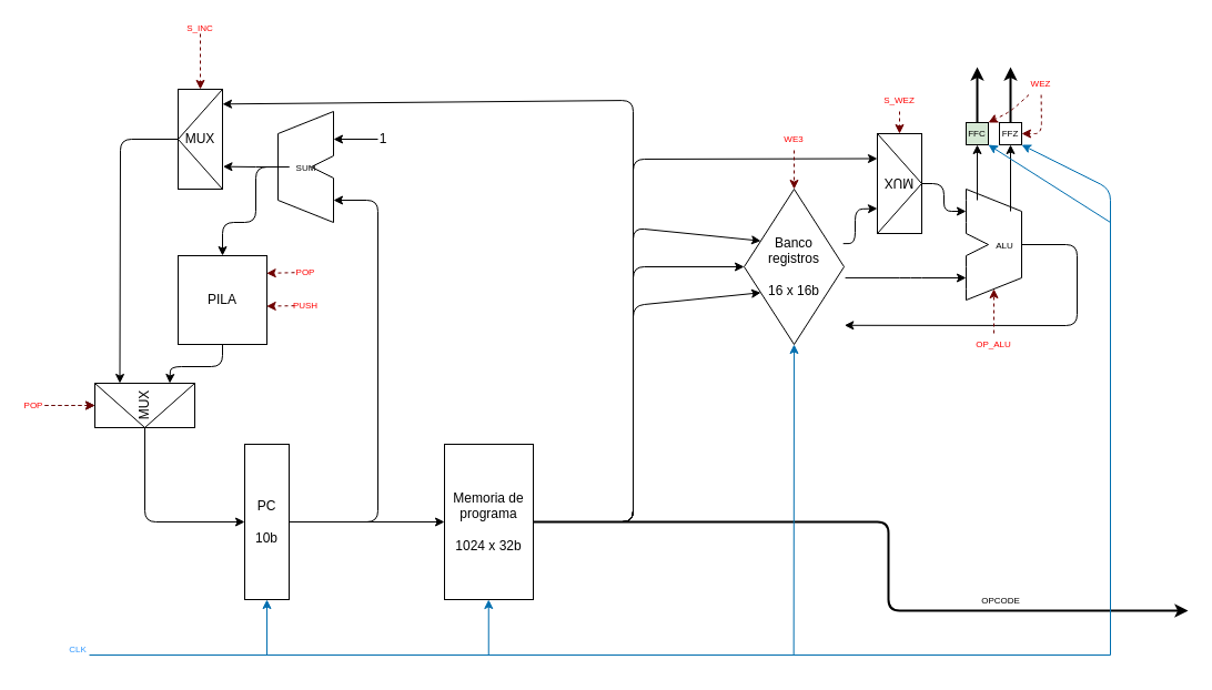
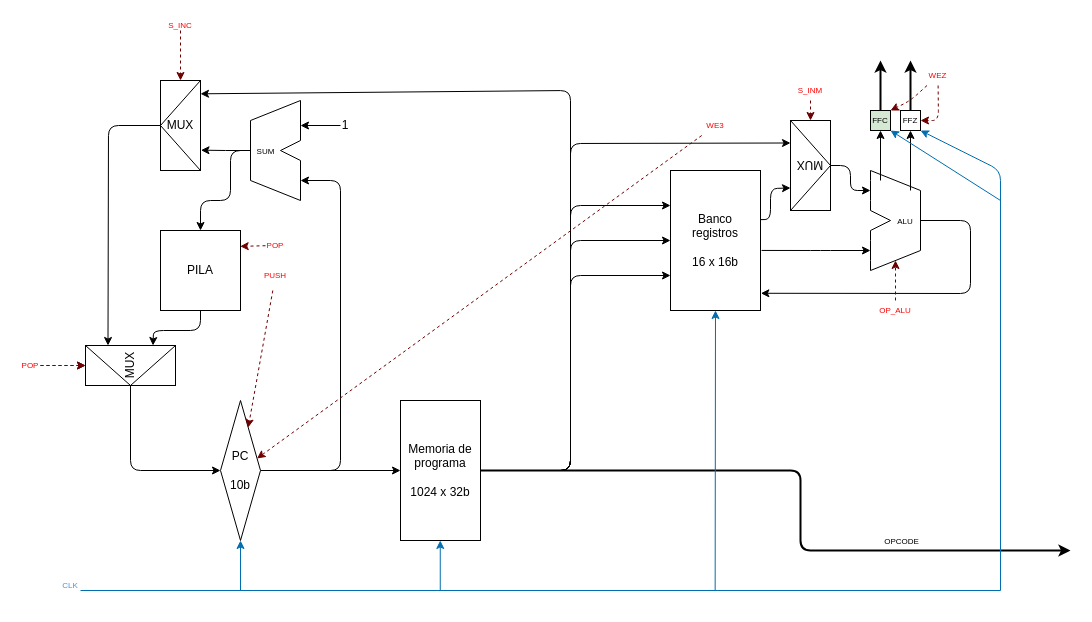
  <mxCell id="0" />
  <mxCell id="1" parent="0" />
  <mxCell id="2" value="" style="group" parent="1" vertex="1" connectable="0"><mxGeometry x="160" y="80" width="40" height="90" as="geometry" /></mxCell>
  <mxCell id="3" value="MUX" style="rounded=0;whiteSpace=wrap;html=1;" parent="2" vertex="1"><mxGeometry width="40" height="90.0" as="geometry" /></mxCell>
  <mxCell id="4" value="" style="endArrow=none;html=1;rounded=0;entryX=1;entryY=0;entryDx=0;entryDy=0;exitX=0;exitY=0.5;exitDx=0;exitDy=0;" parent="2" source="3" target="3" edge="1"><mxGeometry width="50" height="50" relative="1" as="geometry"><mxPoint x="66.667" y="106.364" as="sourcePoint" /><mxPoint x="100" y="65.455" as="targetPoint" /></mxGeometry></mxCell>
  <mxCell id="5" value="" style="endArrow=none;html=1;rounded=0;entryX=0;entryY=0.5;entryDx=0;entryDy=0;exitX=1;exitY=1;exitDx=0;exitDy=0;" parent="2" source="3" target="3" edge="1"><mxGeometry width="50" height="50" relative="1" as="geometry"><mxPoint x="73.333" y="114.545" as="sourcePoint" /><mxPoint x="106.667" y="73.636" as="targetPoint" /></mxGeometry></mxCell>
  <mxCell id="6" value="" style="group" parent="1" vertex="1" connectable="0"><mxGeometry x="250" y="100" width="50" height="100" as="geometry" /></mxCell>
  <mxCell id="7" value="" style="endArrow=none;html=1;rounded=0;" parent="6" edge="1"><mxGeometry width="50" height="50" relative="1" as="geometry"><mxPoint y="80" as="sourcePoint" /><mxPoint y="20" as="targetPoint" /></mxGeometry></mxCell>
  <mxCell id="8" value="" style="endArrow=none;html=1;rounded=0;" parent="6" edge="1"><mxGeometry width="50" height="50" relative="1" as="geometry"><mxPoint x="50" y="100" as="sourcePoint" /><mxPoint y="80" as="targetPoint" /></mxGeometry></mxCell>
  <mxCell id="9" value="" style="endArrow=none;html=1;rounded=0;" parent="6" edge="1"><mxGeometry width="50" height="50" relative="1" as="geometry"><mxPoint x="50" y="100" as="sourcePoint" /><mxPoint x="50" y="60" as="targetPoint" /></mxGeometry></mxCell>
  <mxCell id="10" value="" style="endArrow=none;html=1;rounded=0;" parent="6" edge="1"><mxGeometry width="50" height="50" relative="1" as="geometry"><mxPoint x="30" y="50" as="sourcePoint" /><mxPoint x="50" y="60" as="targetPoint" /></mxGeometry></mxCell>
  <mxCell id="11" value="" style="endArrow=none;html=1;rounded=0;" parent="6" edge="1"><mxGeometry width="50" height="50" relative="1" as="geometry"><mxPoint x="30" y="50" as="sourcePoint" /><mxPoint x="50" y="40" as="targetPoint" /></mxGeometry></mxCell>
  <mxCell id="12" value="" style="endArrow=none;html=1;rounded=0;" parent="6" edge="1"><mxGeometry width="50" height="50" relative="1" as="geometry"><mxPoint x="50" y="40" as="sourcePoint" /><mxPoint x="50" as="targetPoint" /></mxGeometry></mxCell>
  <mxCell id="13" value="" style="endArrow=none;html=1;rounded=0;" parent="6" edge="1"><mxGeometry width="50" height="50" relative="1" as="geometry"><mxPoint y="20" as="sourcePoint" /><mxPoint x="50" as="targetPoint" /></mxGeometry></mxCell>
- <mxCell id="14" value="&lt;font style=&quot;font-size: 8px&quot;&gt;SUM&lt;/font&gt;" style="text;html=1;align=center;verticalAlign=middle;resizable=0;points=[];autosize=1;strokeColor=none;fillColor=none;" parent="6" vertex="1"><mxGeometry x="10" y="40" width="30" height="20" as="geometry" /></mxCell>
+ <mxCell id="14" value="&lt;font style=&quot;font-size: 8px&quot;&gt;SUM&lt;/font&gt;" style="text;html=1;align=center;verticalAlign=middle;resizable=0;points=[];autosize=1;strokeColor=none;fillColor=none;" parent="6" vertex="1"><mxGeometry y="40" width="30" height="20" as="geometry" /></mxCell>
  <mxCell id="15" style="edgeStyle=orthogonalEdgeStyle;rounded=0;orthogonalLoop=1;jettySize=auto;html=1;entryX=1.012;entryY=0.774;entryDx=0;entryDy=0;fontSize=8;entryPerimeter=0;" parent="1" source="14" target="3" edge="1"><mxGeometry relative="1" as="geometry" /></mxCell>
  <mxCell id="16" value="" style="group;rotation=-90;" vertex="1" connectable="0" parent="1"><mxGeometry x="110" y="320" width="40" height="90" as="geometry" /></mxCell>
  <mxCell id="17" value="MUX" style="rounded=0;whiteSpace=wrap;html=1;rotation=-90;" vertex="1" parent="16"><mxGeometry width="40" height="90.0" as="geometry" /></mxCell>
  <mxCell id="18" value="" style="endArrow=none;html=1;rounded=0;entryX=1;entryY=0;entryDx=0;entryDy=0;exitX=0;exitY=0.5;exitDx=0;exitDy=0;" edge="1" parent="16" source="17" target="17"><mxGeometry width="50" height="50" relative="1" as="geometry"><mxPoint x="81" y="-2" as="sourcePoint" /><mxPoint x="40" y="-35" as="targetPoint" /></mxGeometry></mxCell>
  <mxCell id="19" value="" style="endArrow=none;html=1;rounded=0;entryX=0;entryY=0.5;entryDx=0;entryDy=0;exitX=1;exitY=1;exitDx=0;exitDy=0;" edge="1" parent="16" source="17" target="17"><mxGeometry width="50" height="50" relative="1" as="geometry"><mxPoint x="90" y="-8" as="sourcePoint" /><mxPoint x="49" y="-42" as="targetPoint" /></mxGeometry></mxCell>
  <mxCell id="20" style="edgeStyle=none;html=1;entryX=1;entryY=0.25;entryDx=0;entryDy=0;" edge="1" parent="1" source="3" target="17"><mxGeometry relative="1" as="geometry"><Array as="points"><mxPoint x="108" y="125" /></Array></mxGeometry></mxCell>
  <mxCell id="21" style="edgeStyle=none;html=1;entryX=1;entryY=0.75;entryDx=0;entryDy=0;" edge="1" parent="1" source="22" target="17"><mxGeometry relative="1" as="geometry"><Array as="points"><mxPoint x="200" y="330" /><mxPoint x="153" y="330" /></Array></mxGeometry></mxCell>
  <mxCell id="22" value="PILA" style="whiteSpace=wrap;html=1;aspect=fixed;" vertex="1" parent="1"><mxGeometry x="160" y="230" width="80" height="80" as="geometry" /></mxCell>
  <mxCell id="23" style="edgeStyle=none;html=1;entryX=0.5;entryY=0;entryDx=0;entryDy=0;" edge="1" parent="1" source="14" target="22"><mxGeometry relative="1" as="geometry"><Array as="points"><mxPoint x="230" y="150" /><mxPoint x="230" y="200" /><mxPoint x="200" y="200" /></Array></mxGeometry></mxCell>
  <mxCell id="24" style="edgeStyle=none;html=1;entryX=0;entryY=0.5;entryDx=0;entryDy=0;" edge="1" parent="1" source="26" target="35"><mxGeometry relative="1" as="geometry" /></mxCell>
  <mxCell id="25" style="edgeStyle=none;html=1;" edge="1" parent="1" source="26"><mxGeometry relative="1" as="geometry"><mxPoint x="300" y="180" as="targetPoint" /><Array as="points"><mxPoint x="340" y="470" /><mxPoint x="340" y="180" /></Array></mxGeometry></mxCell>
- <mxCell id="26" value="PC&lt;br&gt;&lt;br&gt;10b" style="rounded=0;whiteSpace=wrap;html=1;" vertex="1" parent="1"><mxGeometry x="220" y="400" width="40" height="140" as="geometry" /></mxCell>
+ <mxCell id="26" value="PC&lt;br&gt;&lt;br&gt;10b" style="rhombus;whiteSpace=wrap;html=1;" vertex="1" parent="1"><mxGeometry x="220" y="400" width="40" height="140" as="geometry" /></mxCell>
  <mxCell id="27" style="edgeStyle=none;html=1;entryX=0;entryY=0.5;entryDx=0;entryDy=0;" edge="1" parent="1" source="17" target="26"><mxGeometry relative="1" as="geometry"><Array as="points"><mxPoint x="130" y="470" /></Array></mxGeometry></mxCell>
  <mxCell id="28" style="edgeStyle=none;html=1;entryX=1;entryY=0.148;entryDx=0;entryDy=0;entryPerimeter=0;" edge="1" parent="1" source="35" target="3"><mxGeometry relative="1" as="geometry"><mxPoint x="200" y="103" as="targetPoint" /><Array as="points"><mxPoint x="570" y="470" /><mxPoint x="570" y="90" /></Array></mxGeometry></mxCell>
  <mxCell id="29" style="edgeStyle=none;html=1;entryX=0;entryY=0.75;entryDx=0;entryDy=0;exitX=1;exitY=0.5;exitDx=0;exitDy=0;" edge="1" parent="1" source="35" target="40"><mxGeometry relative="1" as="geometry"><Array as="points"><mxPoint x="570" y="470" /><mxPoint x="570" y="275" /></Array></mxGeometry></mxCell>
  <mxCell id="30" style="edgeStyle=none;html=1;entryX=0;entryY=0.5;entryDx=0;entryDy=0;exitX=1;exitY=0.5;exitDx=0;exitDy=0;" edge="1" parent="1" source="35" target="40"><mxGeometry relative="1" as="geometry"><Array as="points"><mxPoint x="570" y="470" /><mxPoint x="570" y="240" /></Array></mxGeometry></mxCell>
  <mxCell id="31" style="edgeStyle=none;html=1;entryX=0;entryY=0.25;entryDx=0;entryDy=0;exitX=1;exitY=0.5;exitDx=0;exitDy=0;" edge="1" parent="1" source="35" target="40"><mxGeometry relative="1" as="geometry"><Array as="points"><mxPoint x="570" y="470" /><mxPoint x="570" y="205" /></Array></mxGeometry></mxCell>
  <mxCell id="32" style="edgeStyle=none;html=1;entryX=1;entryY=0.75;entryDx=0;entryDy=0;exitX=1;exitY=0.5;exitDx=0;exitDy=0;" edge="1" parent="1" source="35" target="42"><mxGeometry relative="1" as="geometry"><Array as="points"><mxPoint x="570" y="470" /><mxPoint x="570" y="143" /></Array></mxGeometry></mxCell>
  <mxCell id="33" style="edgeStyle=none;html=1;fontSize=8;fontColor=#FF0000;strokeWidth=2;" edge="1" parent="1" source="35"><mxGeometry relative="1" as="geometry"><mxPoint x="1070" y="550" as="targetPoint" /><Array as="points"><mxPoint x="800" y="470" /><mxPoint x="800" y="550" /></Array></mxGeometry></mxCell>
  <mxCell id="34" value="&lt;font&gt;OPCODE&lt;/font&gt;" style="edgeLabel;html=1;align=center;verticalAlign=middle;resizable=0;points=[];fontSize=8;fontColor=default;" vertex="1" connectable="0" parent="33"><mxGeometry x="0.498" y="3" relative="1" as="geometry"><mxPoint x="-2" y="-7" as="offset" /></mxGeometry></mxCell>
  <mxCell id="35" value="Memoria de programa&lt;br&gt;&lt;br&gt;1024 x 32b" style="rounded=0;whiteSpace=wrap;html=1;" vertex="1" parent="1"><mxGeometry x="400" y="400" width="80" height="140" as="geometry" /></mxCell>
  <mxCell id="36" style="edgeStyle=none;html=1;exitX=0;exitY=0.5;exitDx=0;exitDy=0;" edge="1" parent="1" source="37"><mxGeometry relative="1" as="geometry"><mxPoint x="300" y="125" as="targetPoint" /></mxGeometry></mxCell>
  <mxCell id="37" value="1" style="text;html=1;strokeColor=none;fillColor=none;align=center;verticalAlign=middle;whiteSpace=wrap;rounded=0;" vertex="1" parent="1"><mxGeometry x="340" y="110" width="10" height="30" as="geometry" /></mxCell>
  <mxCell id="38" style="edgeStyle=none;html=1;entryX=1;entryY=0.25;entryDx=0;entryDy=0;exitX=0.991;exitY=0.351;exitDx=0;exitDy=0;exitPerimeter=0;" edge="1" parent="1" source="40" target="42"><mxGeometry relative="1" as="geometry"><mxPoint x="770" y="220" as="sourcePoint" /><Array as="points"><mxPoint x="770" y="219" /><mxPoint x="770" y="188" /></Array></mxGeometry></mxCell>
  <mxCell id="39" style="edgeStyle=none;html=1;fontSize=8;exitX=1.012;exitY=0.571;exitDx=0;exitDy=0;exitPerimeter=0;" edge="1" parent="1" source="40"><mxGeometry relative="1" as="geometry"><mxPoint x="870" y="250" as="targetPoint" /><Array as="points"><mxPoint x="820" y="250" /></Array></mxGeometry></mxCell>
- <mxCell id="40" value="Banco&lt;br&gt;registros&lt;br&gt;&lt;br&gt;16 x 16b" style="rhombus;whiteSpace=wrap;html=1;" vertex="1" parent="1"><mxGeometry x="670" y="170" width="90" height="140" as="geometry" /></mxCell>
+ <mxCell id="40" value="Banco&lt;br&gt;registros&lt;br&gt;&lt;br&gt;16 x 16b" style="rounded=0;whiteSpace=wrap;html=1;" vertex="1" parent="1"><mxGeometry x="670" y="170" width="90" height="140" as="geometry" /></mxCell>
  <mxCell id="41" value="" style="group;rotation=-180;" vertex="1" connectable="0" parent="1"><mxGeometry x="790" y="120" width="40" height="90" as="geometry" /></mxCell>
  <mxCell id="42" value="MUX" style="rounded=0;whiteSpace=wrap;html=1;rotation=-180;" vertex="1" parent="41"><mxGeometry width="40" height="90.0" as="geometry" /></mxCell>
  <mxCell id="43" value="" style="endArrow=none;html=1;rounded=0;entryX=1;entryY=0;entryDx=0;entryDy=0;exitX=0;exitY=0.5;exitDx=0;exitDy=0;" edge="1" parent="41" source="42" target="42"><mxGeometry width="50" height="50" relative="1" as="geometry"><mxPoint x="-27" y="-16" as="sourcePoint" /><mxPoint x="-60" y="25" as="targetPoint" /></mxGeometry></mxCell>
  <mxCell id="44" value="" style="endArrow=none;html=1;rounded=0;entryX=0;entryY=0.5;entryDx=0;entryDy=0;exitX=1;exitY=1;exitDx=0;exitDy=0;" edge="1" parent="41" source="42" target="42"><mxGeometry width="50" height="50" relative="1" as="geometry"><mxPoint x="-33" y="-25" as="sourcePoint" /><mxPoint x="-67" y="16" as="targetPoint" /></mxGeometry></mxCell>
  <mxCell id="45" value="" style="group" vertex="1" connectable="0" parent="1"><mxGeometry x="870" y="170" width="50" height="100" as="geometry" /></mxCell>
  <mxCell id="46" value="" style="endArrow=none;html=1;" edge="1" parent="45"><mxGeometry width="50" height="50" relative="1" as="geometry"><mxPoint y="40" as="sourcePoint" /><mxPoint as="targetPoint" /><Array as="points"><mxPoint y="20" /></Array></mxGeometry></mxCell>
  <mxCell id="47" value="" style="endArrow=none;html=1;" edge="1" parent="45"><mxGeometry width="50" height="50" relative="1" as="geometry"><mxPoint y="100" as="sourcePoint" /><mxPoint y="60" as="targetPoint" /><Array as="points"><mxPoint y="80" /></Array></mxGeometry></mxCell>
  <mxCell id="48" value="" style="endArrow=none;html=1;" edge="1" parent="45"><mxGeometry width="50" height="50" relative="1" as="geometry"><mxPoint x="20" y="50" as="sourcePoint" /><mxPoint y="40" as="targetPoint" /></mxGeometry></mxCell>
  <mxCell id="49" value="" style="endArrow=none;html=1;" edge="1" parent="45"><mxGeometry width="50" height="50" relative="1" as="geometry"><mxPoint x="20" y="50" as="sourcePoint" /><mxPoint y="60" as="targetPoint" /></mxGeometry></mxCell>
  <mxCell id="50" value="" style="endArrow=none;html=1;" edge="1" parent="45"><mxGeometry width="50" height="50" relative="1" as="geometry"><mxPoint x="50" y="20" as="sourcePoint" /><mxPoint as="targetPoint" /></mxGeometry></mxCell>
  <mxCell id="51" value="" style="endArrow=none;html=1;" edge="1" parent="45"><mxGeometry width="50" height="50" relative="1" as="geometry"><mxPoint x="50" y="80" as="sourcePoint" /><mxPoint y="100" as="targetPoint" /></mxGeometry></mxCell>
  <mxCell id="52" value="" style="endArrow=none;html=1;" edge="1" parent="45"><mxGeometry width="50" height="50" relative="1" as="geometry"><mxPoint x="50" y="80" as="sourcePoint" /><mxPoint x="50" y="20" as="targetPoint" /></mxGeometry></mxCell>
  <mxCell id="53" value="&lt;font style=&quot;font-size: 8px&quot;&gt;ALU&lt;/font&gt;" style="text;html=1;strokeColor=none;fillColor=none;align=center;verticalAlign=middle;whiteSpace=wrap;rounded=0;" vertex="1" parent="45"><mxGeometry x="20" y="42.5" width="30" height="15" as="geometry" /></mxCell>
  <mxCell id="54" style="edgeStyle=none;html=1;fontSize=8;exitX=0;exitY=0.5;exitDx=0;exitDy=0;" edge="1" parent="1" source="42"><mxGeometry relative="1" as="geometry"><mxPoint x="870" y="190" as="targetPoint" /><Array as="points"><mxPoint x="850" y="165" /><mxPoint x="850" y="190" /></Array></mxGeometry></mxCell>
  <mxCell id="55" style="edgeStyle=none;html=1;entryX=1.004;entryY=0.877;entryDx=0;entryDy=0;entryPerimeter=0;fontSize=8;" edge="1" parent="1" source="53" target="40"><mxGeometry relative="1" as="geometry"><Array as="points"><mxPoint x="970" y="220" /><mxPoint x="970" y="293" /></Array></mxGeometry></mxCell>
  <mxCell id="56" style="edgeStyle=none;html=1;fontSize=8;fontColor=#FF0000;strokeWidth=2;" edge="1" parent="1" source="57"><mxGeometry relative="1" as="geometry"><mxPoint x="910" y="60" as="targetPoint" /></mxGeometry></mxCell>
  <mxCell id="57" value="FFZ" style="whiteSpace=wrap;html=1;aspect=fixed;fontSize=8;" vertex="1" parent="1"><mxGeometry x="900" y="110" width="20" height="20" as="geometry" /></mxCell>
  <mxCell id="58" style="edgeStyle=none;html=1;fontSize=8;fontColor=#FF0000;strokeWidth=2;" edge="1" parent="1" source="59"><mxGeometry relative="1" as="geometry"><mxPoint x="880" y="60" as="targetPoint" /></mxGeometry></mxCell>
  <mxCell id="59" value="FFC" style="whiteSpace=wrap;html=1;aspect=fixed;fontSize=8;fillColor=#d5e8d4;" vertex="1" parent="1"><mxGeometry x="870" y="110" width="20" height="20" as="geometry" /></mxCell>
  <mxCell id="60" value="" style="endArrow=classic;html=1;fontSize=8;entryX=0.5;entryY=1;entryDx=0;entryDy=0;" edge="1" parent="1" target="57"><mxGeometry width="50" height="50" relative="1" as="geometry"><mxPoint x="910" y="190" as="sourcePoint" /><mxPoint x="1000" y="130" as="targetPoint" /></mxGeometry></mxCell>
  <mxCell id="61" value="" style="endArrow=classic;html=1;fontSize=8;" edge="1" parent="1"><mxGeometry width="50" height="50" relative="1" as="geometry"><mxPoint x="880" y="180" as="sourcePoint" /><mxPoint x="880" y="130" as="targetPoint" /></mxGeometry></mxCell>
  <mxCell id="62" value="" style="endArrow=none;html=1;fontSize=8;fillColor=#1ba1e2;strokeColor=#006EAF;" edge="1" parent="1"><mxGeometry width="50" height="50" relative="1" as="geometry"><mxPoint x="80" y="590" as="sourcePoint" /><mxPoint x="1000" y="590" as="targetPoint" /></mxGeometry></mxCell>
  <mxCell id="63" value="" style="endArrow=classic;html=1;fontSize=8;fillColor=#1ba1e2;strokeColor=#006EAF;entryX=0.5;entryY=1;entryDx=0;entryDy=0;" edge="1" parent="1" target="26"><mxGeometry width="50" height="50" relative="1" as="geometry"><mxPoint x="240" y="590" as="sourcePoint" /><mxPoint x="260" y="570" as="targetPoint" /></mxGeometry></mxCell>
  <mxCell id="64" value="" style="endArrow=classic;html=1;fontSize=8;fillColor=#1ba1e2;strokeColor=#006EAF;entryX=0.5;entryY=1;entryDx=0;entryDy=0;" edge="1" parent="1"><mxGeometry width="50" height="50" relative="1" as="geometry"><mxPoint x="439.76" y="590" as="sourcePoint" /><mxPoint x="439.76" y="540" as="targetPoint" /></mxGeometry></mxCell>
  <mxCell id="65" value="" style="endArrow=classic;html=1;fontSize=8;fillColor=#1ba1e2;strokeColor=#006EAF;entryX=0.5;entryY=1;entryDx=0;entryDy=0;" edge="1" parent="1" target="40"><mxGeometry width="50" height="50" relative="1" as="geometry"><mxPoint x="714.66" y="590" as="sourcePoint" /><mxPoint x="714.66" y="540" as="targetPoint" /></mxGeometry></mxCell>
  <mxCell id="66" value="" style="endArrow=classic;html=1;fontSize=8;fillColor=#1ba1e2;strokeColor=#006EAF;entryX=1;entryY=1;entryDx=0;entryDy=0;" edge="1" parent="1" target="57"><mxGeometry width="50" height="50" relative="1" as="geometry"><mxPoint x="1000" y="590" as="sourcePoint" /><mxPoint x="1000" y="170" as="targetPoint" /><Array as="points"><mxPoint x="1000" y="170" /></Array></mxGeometry></mxCell>
  <mxCell id="67" value="" style="endArrow=classic;html=1;fontSize=8;entryX=1;entryY=1;entryDx=0;entryDy=0;fillColor=#1ba1e2;strokeColor=#006EAF;" edge="1" parent="1" target="59"><mxGeometry width="50" height="50" relative="1" as="geometry"><mxPoint x="1000" y="200" as="sourcePoint" /><mxPoint x="1000" y="180" as="targetPoint" /></mxGeometry></mxCell>
  <mxCell id="68" value="&lt;font color=&quot;#3399ff&quot;&gt;CLK&lt;/font&gt;" style="text;html=1;strokeColor=none;fillColor=none;align=center;verticalAlign=middle;whiteSpace=wrap;rounded=0;fontSize=8;" vertex="1" parent="1"><mxGeometry x="40" y="570" width="60" height="30" as="geometry" /></mxCell>
  <mxCell id="69" style="edgeStyle=none;html=1;entryX=0.5;entryY=0;entryDx=0;entryDy=0;dashed=1;fontSize=8;fontColor=#FF0000;fillColor=#a20025;strokeColor=#6F0000;" edge="1" parent="1" source="70" target="3"><mxGeometry relative="1" as="geometry" /></mxCell>
  <mxCell id="70" value="&lt;font color=&quot;#ff0000&quot;&gt;S_INC&lt;/font&gt;" style="text;html=1;strokeColor=none;fillColor=none;align=center;verticalAlign=middle;whiteSpace=wrap;rounded=0;fontSize=8;fontColor=#3399FF;" vertex="1" parent="1"><mxGeometry x="150" y="20" width="60" height="10" as="geometry" /></mxCell>
  <mxCell id="71" style="edgeStyle=none;html=1;entryX=0.5;entryY=0;entryDx=0;entryDy=0;dashed=1;fontSize=8;fontColor=#FF0000;" edge="1" parent="1" source="73" target="17"><mxGeometry relative="1" as="geometry" /></mxCell>
  <mxCell id="72" value="" style="edgeStyle=none;html=1;dashed=1;fontSize=8;fontColor=#FF0000;fillColor=#a20025;strokeColor=#6F0000;" edge="1" parent="1" source="73" target="17"><mxGeometry relative="1" as="geometry" /></mxCell>
  <mxCell id="73" value="POP" style="text;html=1;strokeColor=none;fillColor=none;align=center;verticalAlign=middle;whiteSpace=wrap;rounded=0;fontSize=8;fontColor=#FF0000;" vertex="1" parent="1"><mxGeometry x="20" y="350" width="20" height="30" as="geometry" /></mxCell>
  <mxCell id="74" style="edgeStyle=none;html=1;entryX=0.996;entryY=0.198;entryDx=0;entryDy=0;entryPerimeter=0;dashed=1;fontSize=8;fontColor=#FF0000;fillColor=#a20025;strokeColor=#6F0000;" edge="1" parent="1" source="75" target="22"><mxGeometry relative="1" as="geometry" /></mxCell>
  <mxCell id="75" value="POP" style="text;html=1;strokeColor=none;fillColor=none;align=center;verticalAlign=middle;whiteSpace=wrap;rounded=0;fontSize=8;fontColor=#FF0000;" vertex="1" parent="1"><mxGeometry x="265" y="230" width="20" height="30" as="geometry" /></mxCell>
- <mxCell id="76" style="edgeStyle=none;html=1;entryX=0.996;entryY=0.569;entryDx=0;entryDy=0;entryPerimeter=0;dashed=1;fontSize=8;fontColor=#FF0000;fillColor=#a20025;strokeColor=#6F0000;" edge="1" parent="1" source="77" target="22"><mxGeometry relative="1" as="geometry" /></mxCell>
+ <mxCell id="76" style="edgeStyle=none;html=1;dashed=1;fontSize=8;fontColor=#FF0000;fillColor=#a20025;strokeColor=#6F0000;" edge="1" parent="1" source="77" target="26"><mxGeometry relative="1" as="geometry" /></mxCell>
  <mxCell id="77" value="PUSH" style="text;html=1;strokeColor=none;fillColor=none;align=center;verticalAlign=middle;whiteSpace=wrap;rounded=0;fontSize=8;fontColor=#FF0000;" vertex="1" parent="1"><mxGeometry x="265" y="260" width="20" height="30" as="geometry" /></mxCell>
  <mxCell id="78" style="edgeStyle=none;html=1;dashed=1;fontSize=8;fontColor=#FF0000;fillColor=#a20025;strokeColor=#6F0000;" edge="1" parent="1" source="79" target="42"><mxGeometry relative="1" as="geometry" /></mxCell>
- <mxCell id="79" value="S_WEZ" style="text;html=1;strokeColor=none;fillColor=none;align=center;verticalAlign=middle;whiteSpace=wrap;rounded=0;fontSize=8;fontColor=#FF0000;" vertex="1" parent="1"><mxGeometry x="780" y="80" width="60" height="20" as="geometry" /></mxCell>
- <mxCell id="80" style="edgeStyle=none;html=1;dashed=1;fontSize=8;fontColor=#FF0000;fillColor=#a20025;strokeColor=#6F0000;" edge="1" parent="1" source="81" target="40"><mxGeometry relative="1" as="geometry" /></mxCell>
+ <mxCell id="79" value="S_INM" style="text;html=1;strokeColor=none;fillColor=none;align=center;verticalAlign=middle;whiteSpace=wrap;rounded=0;fontSize=8;fontColor=#FF0000;" vertex="1" parent="1"><mxGeometry x="780" y="80" width="60" height="20" as="geometry" /></mxCell>
+ <mxCell id="80" style="edgeStyle=none;html=1;dashed=1;fontSize=8;fontColor=#FF0000;fillColor=#a20025;strokeColor=#6F0000;" edge="1" parent="1" source="81" target="26"><mxGeometry relative="1" as="geometry" /></mxCell>
  <mxCell id="81" value="WE3" style="text;html=1;strokeColor=none;fillColor=none;align=center;verticalAlign=middle;whiteSpace=wrap;rounded=0;fontSize=8;fontColor=#FF0000;" vertex="1" parent="1"><mxGeometry x="685" y="115" width="60" height="20" as="geometry" /></mxCell>
  <mxCell id="82" style="edgeStyle=none;html=1;dashed=1;fontSize=8;fontColor=#FF0000;fillColor=#a20025;strokeColor=#6F0000;" edge="1" parent="1" source="83"><mxGeometry relative="1" as="geometry"><mxPoint x="895" y="260" as="targetPoint" /></mxGeometry></mxCell>
  <mxCell id="83" value="OP_ALU" style="text;html=1;strokeColor=none;fillColor=none;align=center;verticalAlign=middle;whiteSpace=wrap;rounded=0;fontSize=8;fontColor=#FF0000;" vertex="1" parent="1"><mxGeometry x="865" y="300" width="60" height="20" as="geometry" /></mxCell>
  <mxCell id="84" style="edgeStyle=none;html=1;entryX=1;entryY=0.5;entryDx=0;entryDy=0;dashed=1;fontSize=8;fontColor=#FF0000;fillColor=#a20025;strokeColor=#6F0000;" edge="1" parent="1" source="86" target="57"><mxGeometry relative="1" as="geometry"><Array as="points"><mxPoint x="938" y="120" /></Array></mxGeometry></mxCell>
  <mxCell id="85" style="edgeStyle=none;html=1;dashed=1;fontSize=8;fontColor=#FF0000;fillColor=#a20025;strokeColor=#6F0000;" edge="1" parent="1" source="86"><mxGeometry relative="1" as="geometry"><mxPoint x="890" y="110" as="targetPoint" /><Array as="points"><mxPoint x="910" y="100" /><mxPoint x="890" y="110" /></Array></mxGeometry></mxCell>
  <mxCell id="86" value="WEZ" style="text;html=1;strokeColor=none;fillColor=none;align=center;verticalAlign=middle;whiteSpace=wrap;rounded=0;fontSize=8;fontColor=#FF0000;" vertex="1" parent="1"><mxGeometry x="925" y="65" width="25" height="20" as="geometry" /></mxCell>
